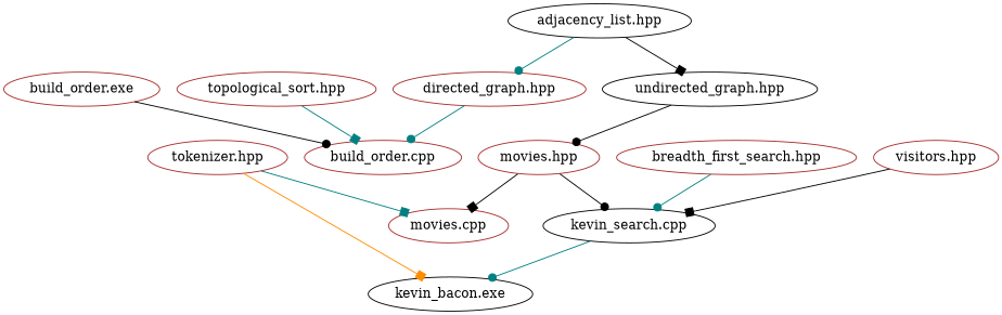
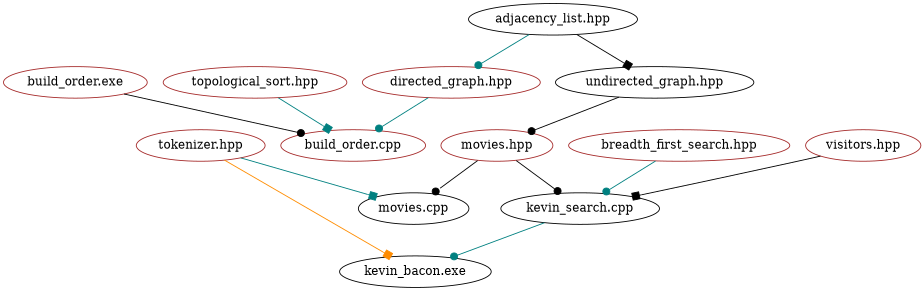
  digraph {
    node [color=brown]
    edge [arrowhead=dot color=black]
    "adjacency_list.hpp" [color=black]
    "undirected_graph.hpp" [color=black]
    "directed_graph.hpp"
    "movies.hpp"
    "build_order.cpp"
-   "movies.cpp"
+   "movies.cpp" [color=black]
    n7 [color=black label="kevin_search.cpp"]
    "kevin_bacon.exe" [color=black]
    "tokenizer.hpp"
    "visitors.hpp"
    "breadth_first_search.hpp"
    "build_order.exe"
    "topological_sort.hpp"
    "adjacency_list.hpp" -> "undirected_graph.hpp" [arrowhead=box]
    "adjacency_list.hpp" -> "directed_graph.hpp" [color=teal]
    "undirected_graph.hpp" -> "movies.hpp"
    "directed_graph.hpp" -> "build_order.cpp" [color=teal]
-   "movies.hpp" -> "movies.cpp" [arrowhead=box]
+   "movies.hpp" -> "movies.cpp"
    "movies.hpp" -> n7
    n7 -> "kevin_bacon.exe" [color=teal]
    "tokenizer.hpp" -> "movies.cpp" [arrowhead=box color=teal]
    "tokenizer.hpp" -> "kevin_bacon.exe" [arrowhead=box color=darkorange]
    "visitors.hpp" -> n7 [arrowhead=box]
    "breadth_first_search.hpp" -> n7 [color=teal]
    "build_order.exe" -> "build_order.cpp"
    "topological_sort.hpp" -> "build_order.cpp" [arrowhead=box color=teal]
  }
